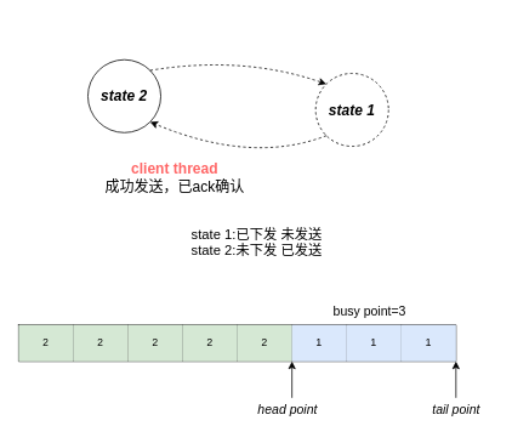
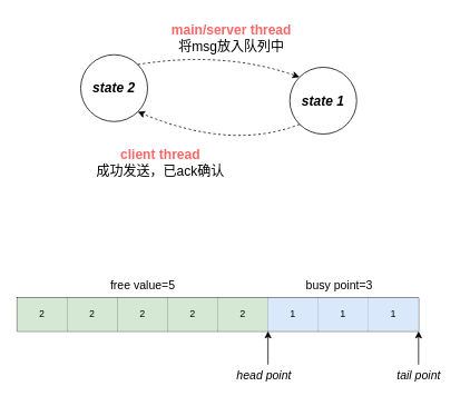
  <mxCell id="0" />
  <mxCell id="1" parent="0" />
  <mxCell id="2" value="&lt;font style=&quot;font-size: 16px;&quot;&gt;&lt;b&gt;&lt;i&gt;state 2&lt;/i&gt;&lt;/b&gt;&lt;/font&gt;" style="ellipse;whiteSpace=wrap;html=1;aspect=fixed;" vertex="1" parent="1"><mxGeometry x="96" y="65" width="80" height="80" as="geometry" /></mxCell>
- <mxCell id="3" value="&lt;font style=&quot;font-size: 16px;&quot;&gt;&lt;b&gt;&lt;i&gt;state 1&lt;/i&gt;&lt;/b&gt;&lt;/font&gt;" style="ellipse;whiteSpace=wrap;html=1;aspect=fixed;dashed=1;" vertex="1" parent="1"><mxGeometry x="346" y="80" width="80" height="80" as="geometry" /></mxCell>
+ <mxCell id="3" value="&lt;font style=&quot;font-size: 16px;&quot;&gt;&lt;b&gt;&lt;i&gt;state 1&lt;/i&gt;&lt;/b&gt;&lt;/font&gt;" style="ellipse;whiteSpace=wrap;html=1;aspect=fixed;" vertex="1" parent="1"><mxGeometry x="346" y="80" width="80" height="80" as="geometry" /></mxCell>
+ <mxCell id="4" value="&lt;font style=&quot;font-size: 16px; color: rgb(255, 102, 102);&quot;&gt;&lt;b style=&quot;&quot;&gt;main/server thread&lt;/b&gt;&lt;/font&gt;&lt;div&gt;&lt;span style=&quot;font-size: 16px;&quot;&gt;将msg放入队列中&lt;/span&gt;&lt;/div&gt;" style="text;html=1;align=center;verticalAlign=middle;resizable=0;points=[];autosize=1;strokeColor=none;fillColor=none;" vertex="1" parent="1"><mxGeometry x="191" y="20" width="170" height="50" as="geometry" /></mxCell>
  <mxCell id="5" value="&lt;font style=&quot;font-size: 16px; color: rgb(255, 102, 102);&quot;&gt;&lt;b&gt;client thread&lt;/b&gt;&lt;/font&gt;&lt;div&gt;&lt;span style=&quot;font-size: 16px;&quot;&gt;成功发送，已ack确认&lt;/span&gt;&lt;/div&gt;" style="text;html=1;align=center;verticalAlign=middle;resizable=0;points=[];autosize=1;strokeColor=none;fillColor=none;" vertex="1" parent="1"><mxGeometry x="101" y="170" width="180" height="50" as="geometry" /></mxCell>
- <mxCell id="6" value="&lt;font style=&quot;font-size: 15px;&quot;&gt;state 1:已下发 未发送&lt;/font&gt;&lt;div&gt;&lt;span style=&quot;background-color: transparent; color: light-dark(rgb(0, 0, 0), rgb(255, 255, 255)); font-size: 15px;&quot;&gt;state 2:未下发 已发送&lt;/span&gt;&lt;/div&gt;" style="text;html=1;align=center;verticalAlign=middle;resizable=0;points=[];autosize=1;strokeColor=none;fillColor=none;" vertex="1" parent="1"><mxGeometry x="196" y="240" width="170" height="50" as="geometry" /></mxCell>
  <mxCell id="7" value="" style="shape=partialRectangle;html=1;whiteSpace=wrap;connectable=0;strokeColor=inherit;overflow=hidden;fillColor=none;top=0;left=0;bottom=0;right=0;pointerEvents=1;fontSize=16;" vertex="1" parent="1"><mxGeometry x="57" y="376" width="66" height="40" as="geometry"><mxRectangle width="66" height="40" as="alternateBounds" /></mxGeometry></mxCell>
  <mxCell id="8" value="" style="shape=table;startSize=0;container=1;collapsible=0;childLayout=tableLayout;" vertex="1" parent="1"><mxGeometry x="20" y="356" width="480" height="40" as="geometry" /></mxCell>
  <mxCell id="9" value="" style="shape=tableRow;horizontal=0;startSize=0;swimlaneHead=0;swimlaneBody=0;strokeColor=inherit;top=0;left=0;bottom=0;right=0;collapsible=0;dropTarget=0;fillColor=none;points=[[0,0.5],[1,0.5]];portConstraint=eastwest;" vertex="1" parent="8"><mxGeometry width="480" height="40" as="geometry" /></mxCell>
  <mxCell id="10" value="2" style="shape=partialRectangle;html=1;whiteSpace=wrap;connectable=0;strokeColor=#82b366;overflow=hidden;fillColor=#d5e8d4;top=0;left=0;bottom=0;right=0;pointerEvents=1;" vertex="1" parent="9"><mxGeometry width="60" height="40" as="geometry"><mxRectangle width="60" height="40" as="alternateBounds" /></mxGeometry></mxCell>
  <mxCell id="11" value="2" style="shape=partialRectangle;html=1;whiteSpace=wrap;connectable=0;strokeColor=#82b366;overflow=hidden;fillColor=#d5e8d4;top=0;left=0;bottom=0;right=0;pointerEvents=1;" vertex="1" parent="9"><mxGeometry x="60" width="60" height="40" as="geometry"><mxRectangle width="60" height="40" as="alternateBounds" /></mxGeometry></mxCell>
  <mxCell id="12" value="2" style="shape=partialRectangle;html=1;whiteSpace=wrap;connectable=0;strokeColor=#82b366;overflow=hidden;fillColor=#d5e8d4;top=0;left=0;bottom=0;right=0;pointerEvents=1;" vertex="1" parent="9"><mxGeometry x="120" width="60" height="40" as="geometry"><mxRectangle width="60" height="40" as="alternateBounds" /></mxGeometry></mxCell>
  <mxCell id="13" value="2" style="shape=partialRectangle;html=1;whiteSpace=wrap;connectable=0;strokeColor=#82b366;overflow=hidden;fillColor=#d5e8d4;top=0;left=0;bottom=0;right=0;pointerEvents=1;" vertex="1" parent="9"><mxGeometry x="180" width="60" height="40" as="geometry"><mxRectangle width="60" height="40" as="alternateBounds" /></mxGeometry></mxCell>
  <mxCell id="14" value="2" style="shape=partialRectangle;html=1;whiteSpace=wrap;connectable=0;strokeColor=#82b366;overflow=hidden;fillColor=#d5e8d4;top=0;left=0;bottom=0;right=0;pointerEvents=1;" vertex="1" parent="9"><mxGeometry x="240" width="60" height="40" as="geometry"><mxRectangle width="60" height="40" as="alternateBounds" /></mxGeometry></mxCell>
  <mxCell id="15" value="1" style="shape=partialRectangle;html=1;whiteSpace=wrap;connectable=0;strokeColor=#6c8ebf;overflow=hidden;fillColor=#dae8fc;top=0;left=0;bottom=0;right=0;pointerEvents=1;" vertex="1" parent="9"><mxGeometry x="300" width="60" height="40" as="geometry"><mxRectangle width="60" height="40" as="alternateBounds" /></mxGeometry></mxCell>
  <mxCell id="16" value="1" style="shape=partialRectangle;html=1;whiteSpace=wrap;connectable=0;strokeColor=#6c8ebf;overflow=hidden;fillColor=#dae8fc;top=0;left=0;bottom=0;right=0;pointerEvents=1;" vertex="1" parent="9"><mxGeometry x="360" width="60" height="40" as="geometry"><mxRectangle width="60" height="40" as="alternateBounds" /></mxGeometry></mxCell>
  <mxCell id="17" value="1" style="shape=partialRectangle;html=1;whiteSpace=wrap;connectable=0;strokeColor=#6c8ebf;overflow=hidden;fillColor=#dae8fc;top=0;left=0;bottom=0;right=0;pointerEvents=1;" vertex="1" parent="9"><mxGeometry x="420" width="60" height="40" as="geometry"><mxRectangle width="60" height="40" as="alternateBounds" /></mxGeometry></mxCell>
  <mxCell id="18" value="" style="endArrow=classic;html=1;rounded=0;" edge="1" parent="1"><mxGeometry width="50" height="50" relative="1" as="geometry"><mxPoint x="500" y="436" as="sourcePoint" /><mxPoint x="500" y="396" as="targetPoint" /></mxGeometry></mxCell>
  <mxCell id="19" value="&lt;font style=&quot;font-size: 14px;&quot;&gt;&lt;i&gt;tail point&lt;/i&gt;&lt;/font&gt;" style="text;html=1;align=center;verticalAlign=middle;resizable=0;points=[];autosize=1;strokeColor=none;fillColor=none;" vertex="1" parent="1"><mxGeometry x="460" y="434" width="80" height="30" as="geometry" /></mxCell>
  <mxCell id="20" value="" style="endArrow=classic;html=1;rounded=0;" edge="1" parent="1"><mxGeometry width="50" height="50" relative="1" as="geometry"><mxPoint x="320" y="436" as="sourcePoint" /><mxPoint x="320" y="396" as="targetPoint" /></mxGeometry></mxCell>
  <mxCell id="21" value="&lt;font style=&quot;font-size: 14px;&quot;&gt;&lt;i&gt;head point&lt;/i&gt;&lt;/font&gt;" style="text;html=1;align=center;verticalAlign=middle;resizable=0;points=[];autosize=1;strokeColor=none;fillColor=none;" vertex="1" parent="1"><mxGeometry x="270" y="434" width="90" height="30" as="geometry" /></mxCell>
  <mxCell id="22" value="&lt;font style=&quot;font-size: 14px;&quot;&gt;busy point=3&lt;/font&gt;" style="text;html=1;align=center;verticalAlign=middle;resizable=0;points=[];autosize=1;strokeColor=none;fillColor=none;" vertex="1" parent="1"><mxGeometry x="350" y="326" width="110" height="30" as="geometry" /></mxCell>
+ <mxCell id="23" value="&lt;font style=&quot;font-size: 14px;&quot;&gt;free value=5&lt;/font&gt;" style="text;html=1;align=center;verticalAlign=middle;resizable=0;points=[];autosize=1;strokeColor=none;fillColor=none;" vertex="1" parent="1"><mxGeometry x="120" y="326" width="100" height="30" as="geometry" /></mxCell>
  <mxCell id="24" value="" style="endArrow=classic;html=1;rounded=0;curved=1;dashed=1;exitX=1;exitY=0;exitDx=0;exitDy=0;entryX=0;entryY=0;entryDx=0;entryDy=0;" edge="1" parent="1" source="2" target="3"><mxGeometry width="50" height="50" relative="1" as="geometry"><mxPoint x="456" y="250" as="sourcePoint" /><mxPoint x="506" y="200" as="targetPoint" /><Array as="points"><mxPoint x="266" y="60" /></Array></mxGeometry></mxCell>
  <mxCell id="25" value="" style="endArrow=classic;html=1;rounded=0;curved=1;dashed=1;entryX=1;entryY=1;entryDx=0;entryDy=0;exitX=0;exitY=1;exitDx=0;exitDy=0;" edge="1" parent="1" source="3" target="2"><mxGeometry width="50" height="50" relative="1" as="geometry"><mxPoint x="336" y="190" as="sourcePoint" /><mxPoint x="368" y="102" as="targetPoint" /><Array as="points"><mxPoint x="276" y="180" /></Array></mxGeometry></mxCell>
